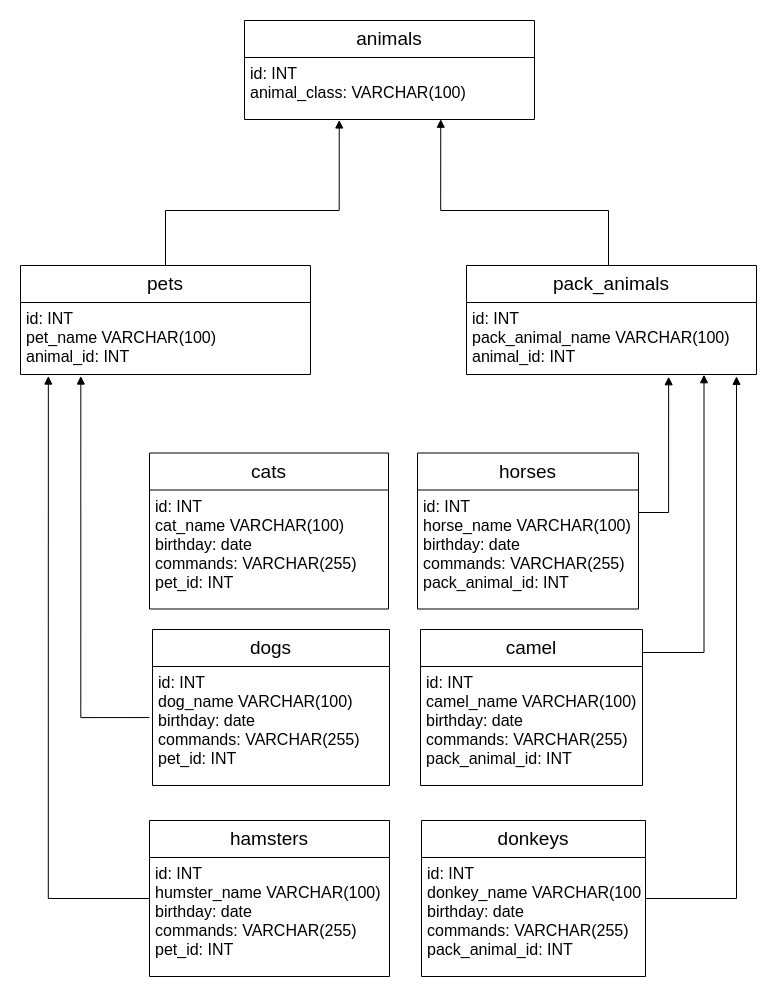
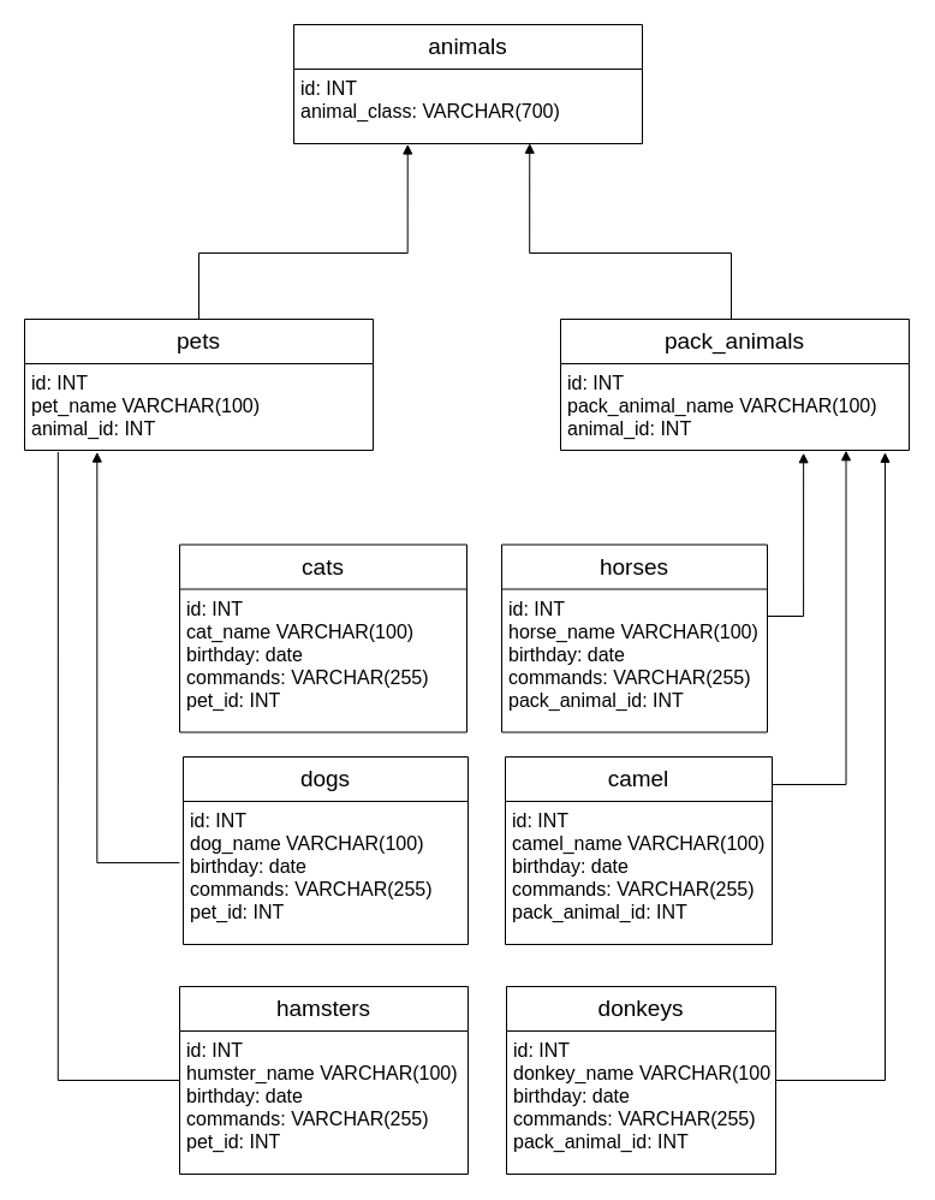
  <mxCell id="0" />
  <mxCell id="1" parent="0" />
  <mxCell id="2" value="animals" style="swimlane;fontStyle=0;align=center;verticalAlign=top;childLayout=stackLayout;horizontal=1;startSize=37;horizontalStack=0;resizeParent=1;resizeParentMax=0;resizeLast=0;collapsible=1;marginBottom=0;fontSize=19;" parent="1" vertex="1"><mxGeometry x="244" y="20" width="290" height="99" as="geometry" /></mxCell>
- <mxCell id="3" value="id: INT&#10;animal_class: VARCHAR(100)" style="text;strokeColor=none;fillColor=none;align=left;verticalAlign=top;spacingLeft=4;spacingRight=4;overflow=hidden;rotatable=0;points=[[0,0.5],[1,0.5]];portConstraint=eastwest;fontSize=16;fontStyle=0" parent="2" vertex="1"><mxGeometry y="37" width="290" height="62" as="geometry" /></mxCell>
+ <mxCell id="3" value="id: INT&#10;animal_class: VARCHAR(700)" style="text;strokeColor=none;fillColor=none;align=left;verticalAlign=top;spacingLeft=4;spacingRight=4;overflow=hidden;rotatable=0;points=[[0,0.5],[1,0.5]];portConstraint=eastwest;fontSize=16;fontStyle=0" parent="2" vertex="1"><mxGeometry y="37" width="290" height="62" as="geometry" /></mxCell>
  <mxCell id="4" value="pets" style="swimlane;fontStyle=0;align=center;verticalAlign=top;childLayout=stackLayout;horizontal=1;startSize=37;horizontalStack=0;resizeParent=1;resizeParentMax=0;resizeLast=0;collapsible=1;marginBottom=0;fontSize=19;" parent="1" vertex="1"><mxGeometry x="20" y="265" width="290" height="109" as="geometry"><mxRectangle x="41" y="369" width="71" height="37" as="alternateBounds" /></mxGeometry></mxCell>
  <mxCell id="5" value="id: INT&#10;pet_name VARCHAR(100)&#10;animal_id: INT" style="text;strokeColor=none;fillColor=none;align=left;verticalAlign=top;spacingLeft=4;spacingRight=4;overflow=hidden;rotatable=0;points=[[0,0.5],[1,0.5]];portConstraint=eastwest;fontSize=16;fontStyle=0" vertex="1" parent="4"><mxGeometry y="37" width="290" height="72" as="geometry" /></mxCell>
  <mxCell id="6" value="pack_animals" style="swimlane;fontStyle=0;align=center;verticalAlign=top;childLayout=stackLayout;horizontal=1;startSize=37;horizontalStack=0;resizeParent=1;resizeParentMax=0;resizeLast=0;collapsible=1;marginBottom=0;fontSize=19;" parent="1" vertex="1"><mxGeometry x="466" y="265" width="290" height="109" as="geometry" /></mxCell>
  <mxCell id="7" value="id: INT&#10;pack_animal_name VARCHAR(100)&#10;animal_id: INT" style="text;strokeColor=none;fillColor=none;align=left;verticalAlign=top;spacingLeft=4;spacingRight=4;overflow=hidden;rotatable=0;points=[[0,0.5],[1,0.5]];portConstraint=eastwest;fontSize=16;fontStyle=0" vertex="1" parent="6"><mxGeometry y="37" width="290" height="72" as="geometry" /></mxCell>
  <mxCell id="8" value="" style="endArrow=block;endFill=1;html=1;rounded=0;edgeStyle=orthogonalEdgeStyle;entryX=0.306;entryY=0.993;entryDx=0;entryDy=0;entryPerimeter=0;exitX=0.5;exitY=0;exitDx=0;exitDy=0;" parent="1" source="4" edge="1"><mxGeometry x="-0.466" width="160" relative="1" as="geometry"><mxPoint x="202" y="351" as="sourcePoint" /><mxPoint x="338.74" y="119.475" as="targetPoint" /><Array as="points"><mxPoint x="165" y="210" /><mxPoint x="339" y="210" /></Array><mxPoint as="offset" /></mxGeometry></mxCell>
  <mxCell id="9" value="" style="endArrow=block;endFill=1;html=1;rounded=0;edgeStyle=orthogonalEdgeStyle;exitX=0.5;exitY=0;exitDx=0;exitDy=0;entryX=0.656;entryY=0.983;entryDx=0;entryDy=0;entryPerimeter=0;" parent="1" source="6" edge="1"><mxGeometry x="-0.466" width="160" relative="1" as="geometry"><mxPoint x="610" y="438" as="sourcePoint" /><mxPoint x="440.24" y="118.725" as="targetPoint" /><Array as="points"><mxPoint x="608" y="210" /><mxPoint x="440" y="210" /></Array><mxPoint as="offset" /></mxGeometry></mxCell>
  <mxCell id="10" value="hamsters" style="swimlane;fontStyle=0;align=center;verticalAlign=top;childLayout=stackLayout;horizontal=1;startSize=37;horizontalStack=0;resizeParent=1;resizeParentMax=0;resizeLast=0;collapsible=1;marginBottom=0;fontSize=19;" parent="1" vertex="1"><mxGeometry x="149" y="820" width="240" height="156" as="geometry" /></mxCell>
  <mxCell id="11" value="id: INT&#10;humster_name VARCHAR(100)&#10;birthday: date&#10;commands: VARCHAR(255)&#10;pet_id: INT" style="text;strokeColor=none;fillColor=none;align=left;verticalAlign=top;spacingLeft=4;spacingRight=4;overflow=hidden;rotatable=0;points=[[0,0.5],[1,0.5]];portConstraint=eastwest;fontSize=16;fontStyle=0" vertex="1" parent="10"><mxGeometry y="37" width="240" height="119" as="geometry" /></mxCell>
  <mxCell id="12" value="dogs" style="swimlane;fontStyle=0;align=center;verticalAlign=top;childLayout=stackLayout;horizontal=1;startSize=37;horizontalStack=0;resizeParent=1;resizeParentMax=0;resizeLast=0;collapsible=1;marginBottom=0;fontSize=19;" parent="1" vertex="1"><mxGeometry x="152" y="629" width="237" height="156" as="geometry" /></mxCell>
  <mxCell id="13" value="id: INT&#10;dog_name VARCHAR(100)&#10;birthday: date&#10;commands: VARCHAR(255)&#10;pet_id: INT" style="text;strokeColor=none;fillColor=none;align=left;verticalAlign=top;spacingLeft=4;spacingRight=4;overflow=hidden;rotatable=0;points=[[0,0.5],[1,0.5]];portConstraint=eastwest;fontSize=16;fontStyle=0" vertex="1" parent="12"><mxGeometry y="37" width="237" height="119" as="geometry" /></mxCell>
  <mxCell id="14" value="cats" style="swimlane;fontStyle=0;align=center;verticalAlign=top;childLayout=stackLayout;horizontal=1;startSize=37;horizontalStack=0;resizeParent=1;resizeParentMax=0;resizeLast=0;collapsible=1;marginBottom=0;fontSize=19;" parent="1" vertex="1"><mxGeometry x="149" y="452.5" width="239" height="156" as="geometry" /></mxCell>
  <mxCell id="15" value="id: INT&#10;cat_name VARCHAR(100)&#10;birthday: date&#10;commands: VARCHAR(255)&#10;pet_id: INT" style="text;strokeColor=none;fillColor=none;align=left;verticalAlign=top;spacingLeft=4;spacingRight=4;overflow=hidden;rotatable=0;points=[[0,0.5],[1,0.5]];portConstraint=eastwest;fontSize=16;fontStyle=0" vertex="1" parent="14"><mxGeometry y="37" width="239" height="119" as="geometry" /></mxCell>
  <mxCell id="16" value="" style="endArrow=block;endFill=1;html=1;rounded=0;edgeStyle=orthogonalEdgeStyle;entryX=0.208;entryY=1.021;entryDx=0;entryDy=0;entryPerimeter=0;exitX=-0.013;exitY=0.429;exitDx=0;exitDy=0;exitPerimeter=0;" parent="1" edge="1" target="5" source="13"><mxGeometry x="0.14" y="-2" width="160" relative="1" as="geometry"><mxPoint x="175" y="652" as="sourcePoint" /><mxPoint x="80" y="489" as="targetPoint" /><Array as="points"><mxPoint x="80" y="717" /></Array><mxPoint as="offset" /></mxGeometry></mxCell>
- <mxCell id="17" value="" style="endArrow=block;endFill=1;html=1;rounded=0;edgeStyle=orthogonalEdgeStyle;entryX=0.096;entryY=1.021;entryDx=0;entryDy=0;entryPerimeter=0;exitX=0;exitY=0.5;exitDx=0;exitDy=0;" parent="1" source="10" edge="1" target="5"><mxGeometry x="-0.105" width="160" relative="1" as="geometry"><mxPoint x="139" y="731" as="sourcePoint" /><mxPoint x="47" y="489" as="targetPoint" /><Array as="points"><mxPoint x="48" y="898" /></Array><mxPoint as="offset" /></mxGeometry></mxCell>
+ <mxCell id="17" value="" style="endArrow=none;endFill=1;html=1;rounded=0;edgeStyle=orthogonalEdgeStyle;entryX=0.096;entryY=1.021;entryDx=0;entryDy=0;entryPerimeter=0;exitX=0;exitY=0.5;exitDx=0;exitDy=0;" parent="1" source="10" edge="1" target="5"><mxGeometry x="-0.105" width="160" relative="1" as="geometry"><mxPoint x="139" y="731" as="sourcePoint" /><mxPoint x="47" y="489" as="targetPoint" /><Array as="points"><mxPoint x="48" y="898" /></Array><mxPoint as="offset" /></mxGeometry></mxCell>
  <mxCell id="18" value="donkeys" style="swimlane;fontStyle=0;align=center;verticalAlign=top;childLayout=stackLayout;horizontal=1;startSize=37;horizontalStack=0;resizeParent=1;resizeParentMax=0;resizeLast=0;collapsible=1;marginBottom=0;fontSize=19;" parent="1" vertex="1"><mxGeometry x="421" y="820" width="224" height="156" as="geometry" /></mxCell>
  <mxCell id="19" value="id: INT&#10;donkey_name VARCHAR(100)&#10;birthday: date&#10;commands: VARCHAR(255)&#10;pack_animal_id: INT" style="text;strokeColor=none;fillColor=none;align=left;verticalAlign=top;spacingLeft=4;spacingRight=4;overflow=hidden;rotatable=0;points=[[0,0.5],[1,0.5]];portConstraint=eastwest;fontSize=16;fontStyle=0" vertex="1" parent="18"><mxGeometry y="37" width="224" height="119" as="geometry" /></mxCell>
  <mxCell id="20" value="camel" style="swimlane;fontStyle=0;align=center;verticalAlign=top;childLayout=stackLayout;horizontal=1;startSize=37;horizontalStack=0;resizeParent=1;resizeParentMax=0;resizeLast=0;collapsible=1;marginBottom=0;fontSize=19;" parent="1" vertex="1"><mxGeometry x="420" y="629" width="222" height="156" as="geometry" /></mxCell>
  <mxCell id="21" value="id: INT&#10;camel_name VARCHAR(100)&#10;birthday: date&#10;commands: VARCHAR(255)&#10;pack_animal_id: INT" style="text;strokeColor=none;fillColor=none;align=left;verticalAlign=top;spacingLeft=4;spacingRight=4;overflow=hidden;rotatable=0;points=[[0,0.5],[1,0.5]];portConstraint=eastwest;fontSize=16;fontStyle=0" vertex="1" parent="20"><mxGeometry y="37" width="222" height="119" as="geometry" /></mxCell>
  <mxCell id="22" value="horses" style="swimlane;fontStyle=0;align=center;verticalAlign=top;childLayout=stackLayout;horizontal=1;startSize=37;horizontalStack=0;resizeParent=1;resizeParentMax=0;resizeLast=0;collapsible=1;marginBottom=0;fontSize=19;" parent="1" vertex="1"><mxGeometry x="417" y="452.5" width="221" height="156" as="geometry" /></mxCell>
  <mxCell id="23" value="id: INT&#10;horse_name VARCHAR(100)&#10;birthday: date&#10;commands: VARCHAR(255)&#10;pack_animal_id: INT" style="text;strokeColor=none;fillColor=none;align=left;verticalAlign=top;spacingLeft=4;spacingRight=4;overflow=hidden;rotatable=0;points=[[0,0.5],[1,0.5]];portConstraint=eastwest;fontSize=16;fontStyle=0" vertex="1" parent="22"><mxGeometry y="37" width="221" height="119" as="geometry" /></mxCell>
  <mxCell id="24" value="" style="endArrow=block;endFill=1;html=1;rounded=0;edgeStyle=orthogonalEdgeStyle;entryX=0.697;entryY=1.031;entryDx=0;entryDy=0;entryPerimeter=0;exitX=1;exitY=0.5;exitDx=0;exitDy=0;" parent="1" source="22" edge="1" target="7"><mxGeometry x="0.286" y="-2" width="160" relative="1" as="geometry"><mxPoint x="687" y="579" as="sourcePoint" /><mxPoint x="641" y="491" as="targetPoint" /><Array as="points"><mxPoint x="668" y="512" /></Array><mxPoint y="1" as="offset" /></mxGeometry></mxCell>
  <mxCell id="25" value="" style="endArrow=block;endFill=1;html=1;rounded=0;edgeStyle=orthogonalEdgeStyle;exitX=1;exitY=0.5;exitDx=0;exitDy=0;entryX=0.819;entryY=1.003;entryDx=0;entryDy=0;entryPerimeter=0;" parent="1" source="20" edge="1" target="7"><mxGeometry x="0.14" y="-2" width="160" relative="1" as="geometry"><mxPoint x="788" y="652" as="sourcePoint" /><mxPoint x="703" y="394" as="targetPoint" /><Array as="points"><mxPoint x="642" y="652" /><mxPoint x="704" y="652" /></Array><mxPoint as="offset" /></mxGeometry></mxCell>
  <mxCell id="26" value="" style="endArrow=block;endFill=1;html=1;rounded=0;edgeStyle=orthogonalEdgeStyle;exitX=1;exitY=0.5;exitDx=0;exitDy=0;entryX=0.931;entryY=1.025;entryDx=0;entryDy=0;entryPerimeter=0;" parent="1" source="18" edge="1" target="7"><mxGeometry x="-0.031" y="2" width="160" relative="1" as="geometry"><mxPoint x="860" y="729" as="sourcePoint" /><mxPoint x="772" y="421" as="targetPoint" /><Array as="points"><mxPoint x="736" y="898" /></Array><mxPoint y="1" as="offset" /></mxGeometry></mxCell>
